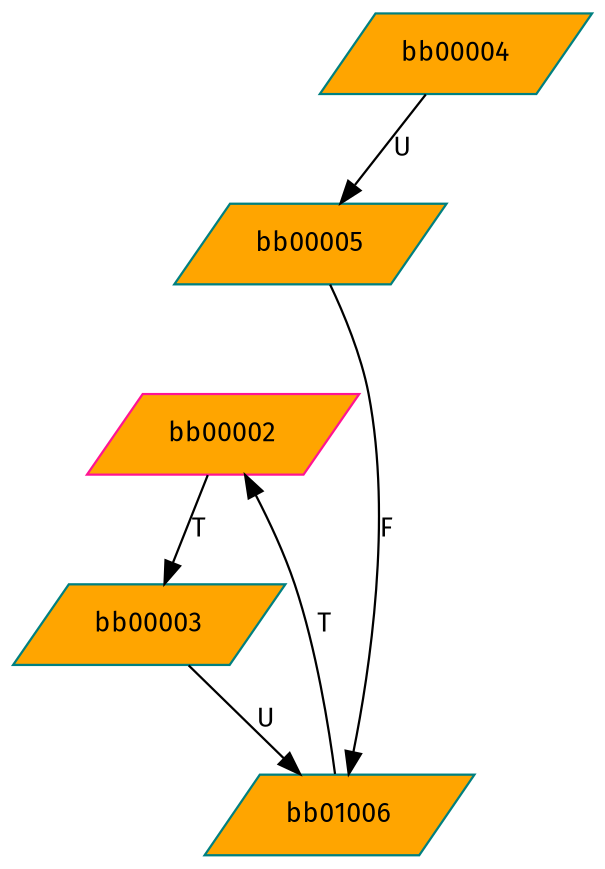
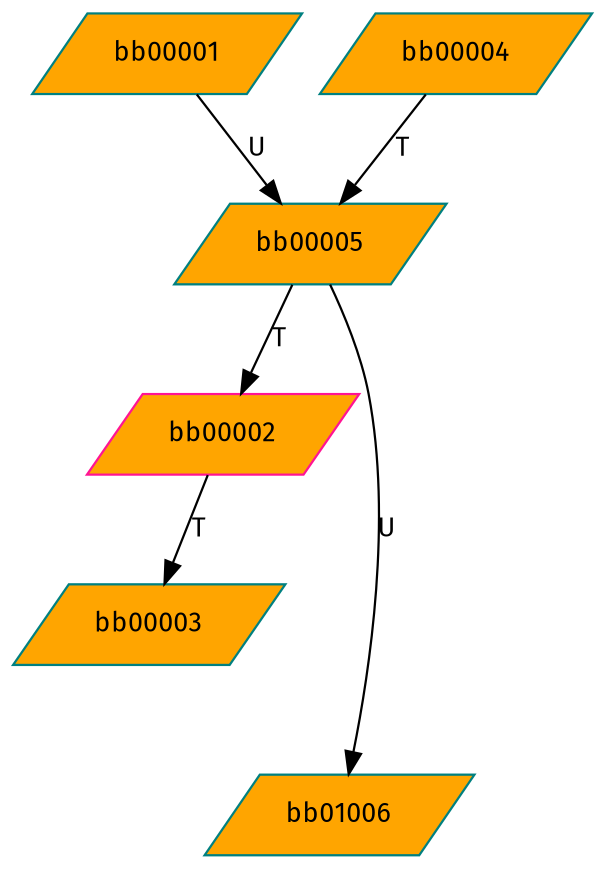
  digraph {
    fontname="Fira Sans"
    nodesep=0.175
    rankdir=TB
    node [argix=-1 color=teal dataspec=na fillcolor=orange fontname="Fira Sans" fontsize=12 ntype="node" shape=parallelogram style=filled]
    edge [argix=-1 dataspec=u1 etype=U fontname="Fira Sans" fontsize=12 order=0]
+   n1 [label=bb00001]
    n2 [label=bb00005]
    n3 [color=deeppink label=bb00002]
    n4 [label=bb01006]
    n5 [label=bb00003]
    n6 [label=bb00004]
-   n4 -> n3 [etype=T label=T]
-   n2 -> n4 [etype=F label=F]
+   n1 -> n2 [label=U]
+   n2 -> n3 [etype=T label=T]
+   n2 -> n4 [etype=F label=U]
    n3 -> n5 [etype=T label=T]
-   n5 -> n4 [label=U]
-   n6 -> n2 [label=U]
+   n6 -> n2 [label=T]
  }
